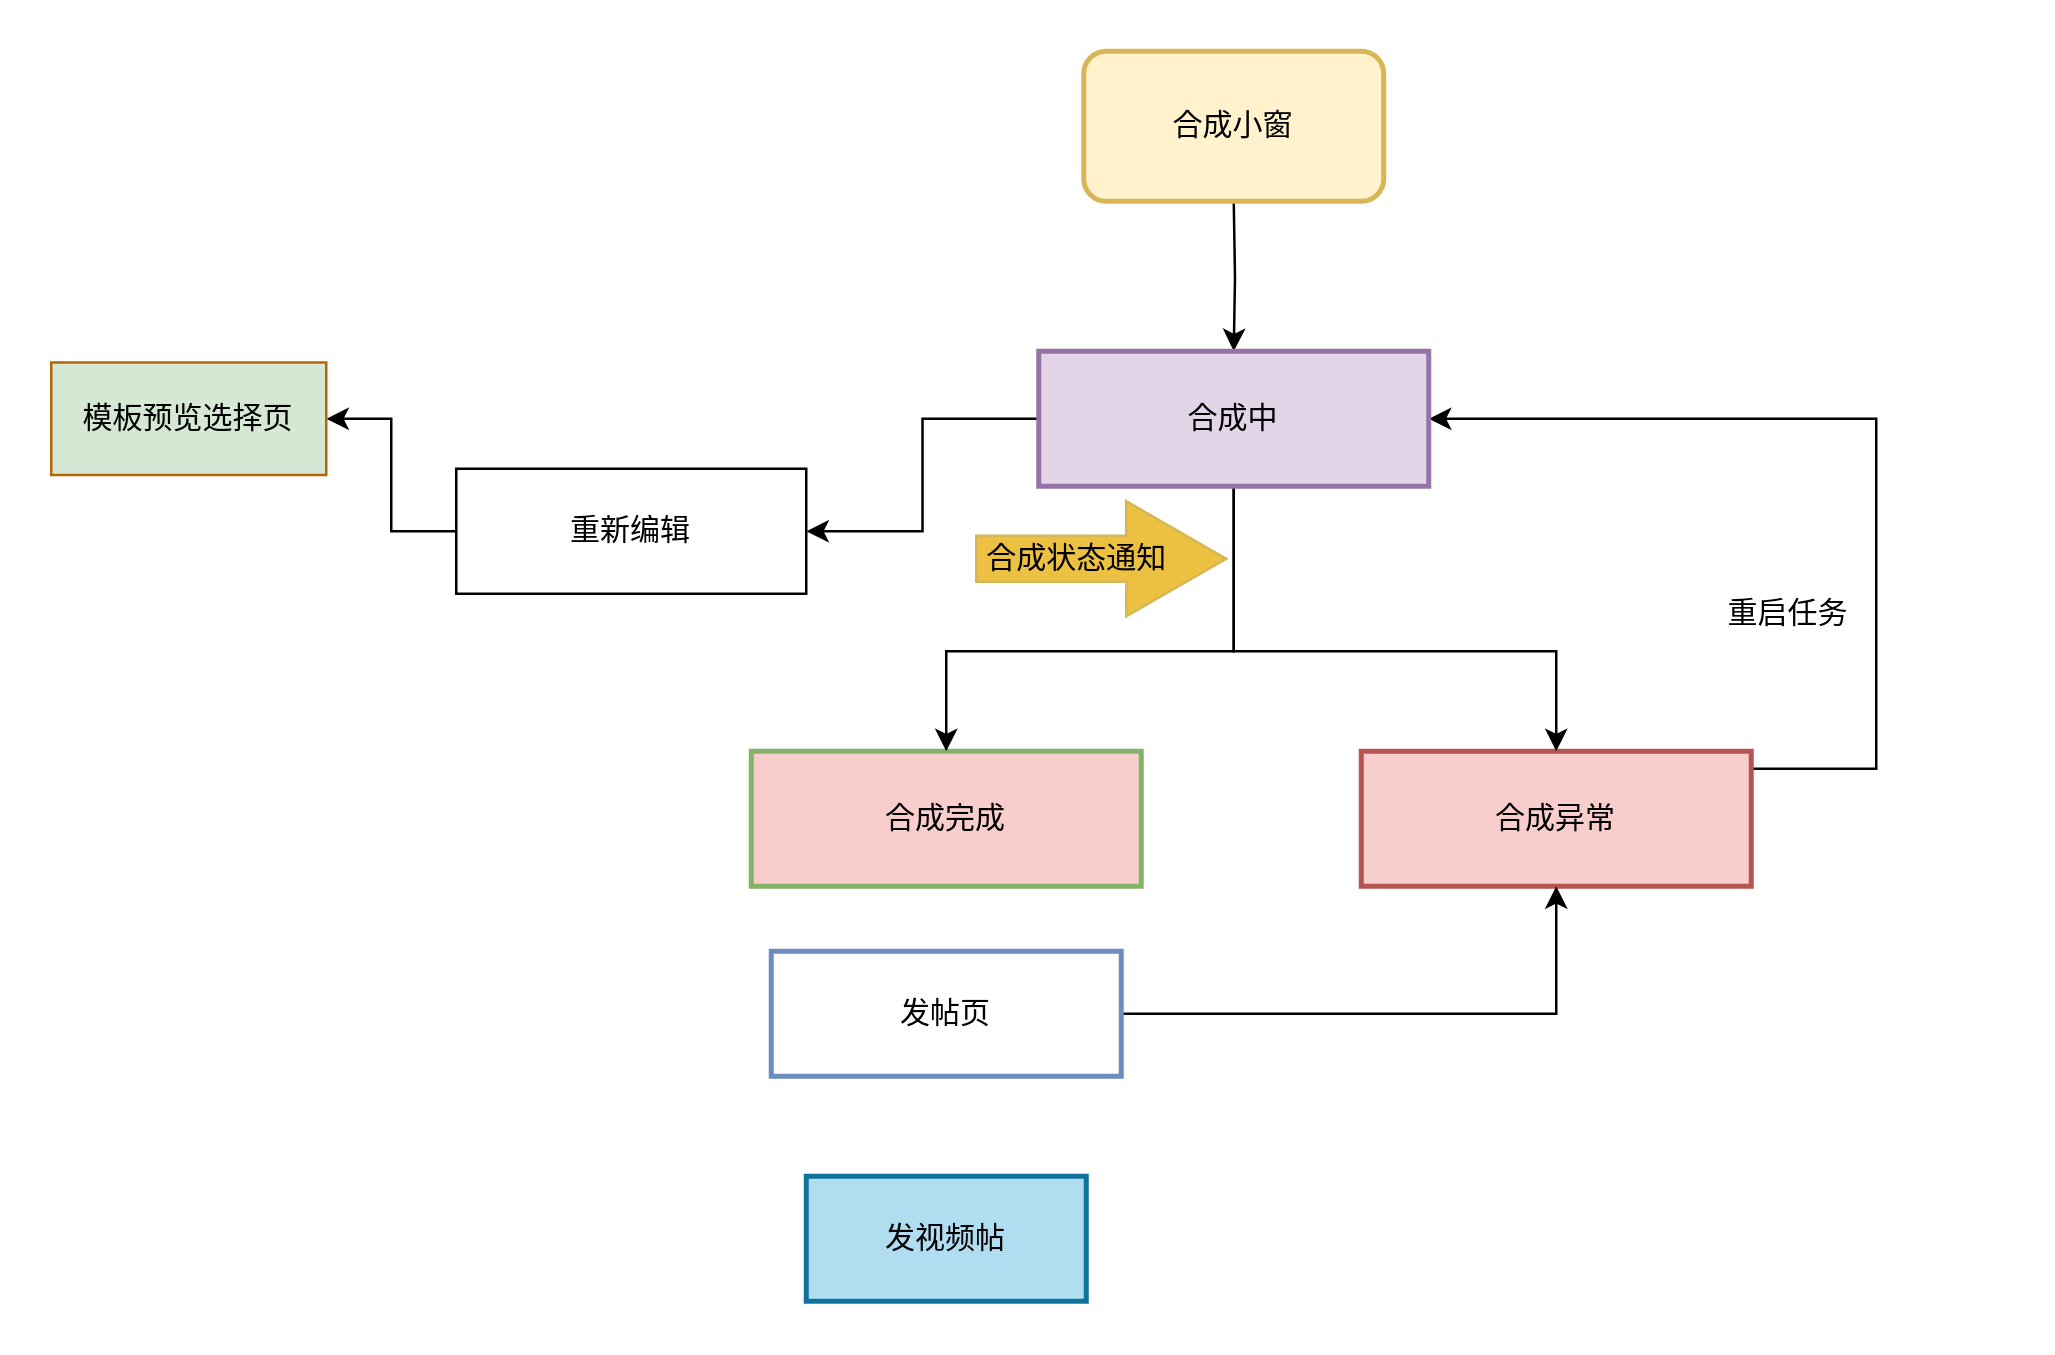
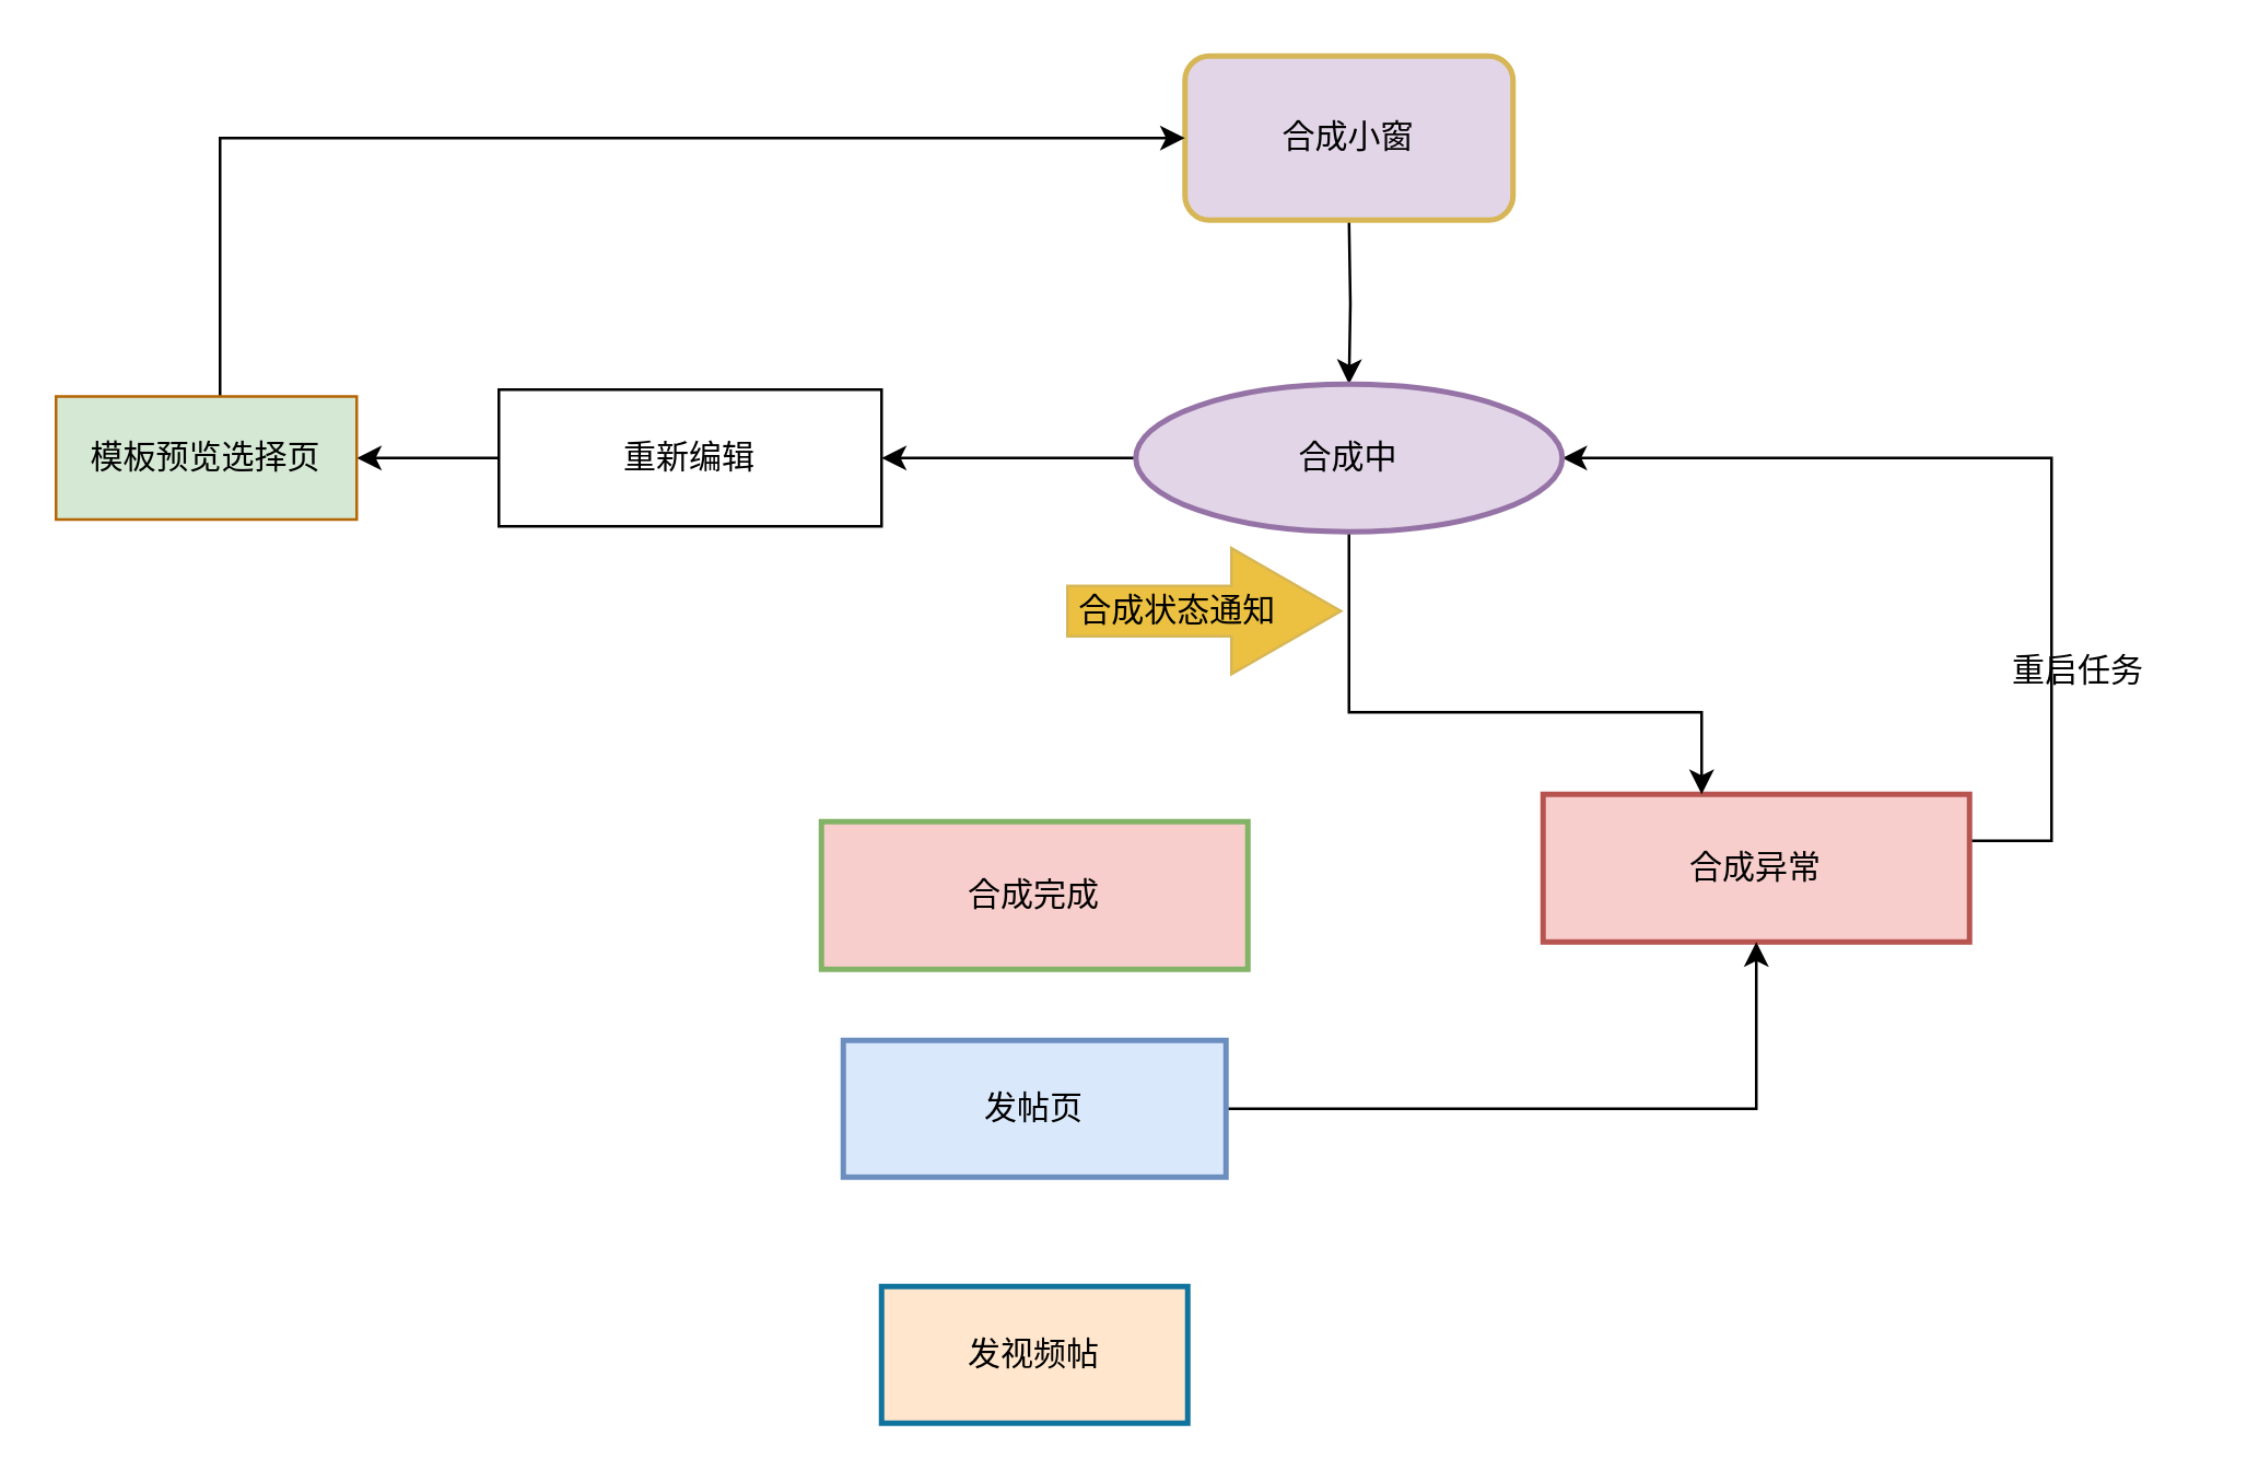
  <mxCell id="0" />
  <mxCell id="1" parent="0" />
  <mxCell id="2" style="edgeStyle=orthogonalEdgeStyle;rounded=0;orthogonalLoop=1;jettySize=auto;html=1;entryX=0.5;entryY=0;entryDx=0;entryDy=0;" parent="1" target="11" edge="1"><mxGeometry relative="1" as="geometry"><mxPoint x="493" y="80" as="sourcePoint" /></mxGeometry></mxCell>
  <mxCell id="3" style="edgeStyle=orthogonalEdgeStyle;rounded=0;orthogonalLoop=1;jettySize=auto;html=1;entryX=1;entryY=0.5;entryDx=0;entryDy=0;" parent="1" source="4" target="11" edge="1"><mxGeometry relative="1" as="geometry"><mxPoint x="860" y="150" as="targetPoint" /><Array as="points"><mxPoint x="750" y="307" /><mxPoint x="750" y="167" /></Array></mxGeometry></mxCell>
- <mxCell id="4" value="合成异常" style="whiteSpace=wrap;strokeWidth=2;fillColor=#f8cecc;strokeColor=#b85450;" parent="1" vertex="1"><mxGeometry x="544" y="300" width="156" height="54" as="geometry" /></mxCell>
+ <mxCell id="4" value="合成异常" style="whiteSpace=wrap;strokeWidth=2;fillColor=#f8cecc;strokeColor=#b85450;" parent="1" vertex="1"><mxGeometry x="564" y="290" width="156" height="54" as="geometry" /></mxCell>
  <mxCell id="5" value="合成完成" style="whiteSpace=wrap;strokeWidth=2;fillColor=#f8cecc;strokeColor=#82b366;" parent="1" vertex="1"><mxGeometry x="300" y="300" width="156" height="54" as="geometry" /></mxCell>
  <mxCell id="6" style="edgeStyle=orthogonalEdgeStyle;rounded=0;orthogonalLoop=1;jettySize=auto;html=1;" parent="1" source="7" target="4" edge="1"><mxGeometry relative="1" as="geometry" /></mxCell>
- <mxCell id="7" value="发帖页" style="whiteSpace=wrap;strokeWidth=2;fillColor=#ffffff;strokeColor=#6c8ebf;" parent="1" vertex="1"><mxGeometry x="308" y="380" width="140" height="50" as="geometry" /></mxCell>
- <mxCell id="8" style="edgeStyle=orthogonalEdgeStyle;rounded=0;orthogonalLoop=1;jettySize=auto;html=1;entryX=0.5;entryY=0;entryDx=0;entryDy=0;" parent="1" source="11" target="5" edge="1"><mxGeometry relative="1" as="geometry"><Array as="points"><mxPoint x="493" y="260" /><mxPoint x="378" y="260" /></Array></mxGeometry></mxCell>
+ <mxCell id="7" value="发帖页" style="whiteSpace=wrap;strokeWidth=2;fillColor=#dae8fc;strokeColor=#6c8ebf;" parent="1" vertex="1"><mxGeometry x="308" y="380" width="140" height="50" as="geometry" /></mxCell>
  <mxCell id="9" style="edgeStyle=orthogonalEdgeStyle;rounded=0;orthogonalLoop=1;jettySize=auto;html=1;" parent="1" source="11" target="4" edge="1"><mxGeometry relative="1" as="geometry"><Array as="points"><mxPoint x="493" y="260" /><mxPoint x="622" y="260" /></Array></mxGeometry></mxCell>
  <mxCell id="10" style="edgeStyle=orthogonalEdgeStyle;rounded=0;orthogonalLoop=1;jettySize=auto;html=1;entryX=1;entryY=0.5;entryDx=0;entryDy=0;" parent="1" source="11" target="14" edge="1"><mxGeometry relative="1" as="geometry" /></mxCell>
- <mxCell id="11" value="合成中" style="whiteSpace=wrap;strokeWidth=2;fillColor=#e1d5e7;strokeColor=#9673a6;" parent="1" vertex="1"><mxGeometry x="415" y="140" width="156" height="54" as="geometry" /></mxCell>
- <mxCell id="12" value="重启任务" style="text;strokeColor=none;fillColor=none;align=left;verticalAlign=middle;spacingLeft=4;spacingRight=4;overflow=hidden;points=[[0,0.5],[1,0.5]];portConstraint=eastwest;rotatable=0;whiteSpace=wrap;html=1;" parent="1" vertex="1"><mxGeometry x="685" y="230" width="70" height="30" as="geometry" /></mxCell>
+ <mxCell id="11" value="合成中" style="ellipse;whiteSpace=wrap;strokeWidth=2;fillColor=#e1d5e7;strokeColor=#9673a6;" parent="1" vertex="1"><mxGeometry x="415" y="140" width="156" height="54" as="geometry" /></mxCell>
+ <mxCell id="12" value="重启任务" style="text;strokeColor=none;fillColor=none;align=left;verticalAlign=middle;spacingLeft=4;spacingRight=4;overflow=hidden;points=[[0,0.5],[1,0.5]];portConstraint=eastwest;rotatable=0;whiteSpace=wrap;html=1;" parent="1" vertex="1"><mxGeometry x="730" y="230" width="70" height="30" as="geometry" /></mxCell>
  <mxCell id="13" style="edgeStyle=orthogonalEdgeStyle;rounded=0;orthogonalLoop=1;jettySize=auto;html=1;entryX=1;entryY=0.5;entryDx=0;entryDy=0;" parent="1" source="14" target="17" edge="1"><mxGeometry relative="1" as="geometry" /></mxCell>
- <mxCell id="14" value="重新编辑" style="rounded=0;whiteSpace=wrap;html=1;" parent="1" vertex="1"><mxGeometry x="182" y="187" width="140" height="50" as="geometry" /></mxCell>
- <mxCell id="15" value="合成小窗" style="rounded=1;whiteSpace=wrap;html=1;strokeWidth=2;fillColor=#fff2cc;strokeColor=#d6b656;" parent="1" vertex="1"><mxGeometry x="433" y="20" width="120" height="60" as="geometry" /></mxCell>
+ <mxCell id="14" value="重新编辑" style="rounded=0;whiteSpace=wrap;html=1;" parent="1" vertex="1"><mxGeometry x="182" y="142" width="140" height="50" as="geometry" /></mxCell>
+ <mxCell id="15" value="合成小窗" style="rounded=1;whiteSpace=wrap;html=1;strokeWidth=2;fillColor=#e1d5e7;strokeColor=#d6b656;" parent="1" vertex="1"><mxGeometry x="433" y="20" width="120" height="60" as="geometry" /></mxCell>
+ <mxCell id="16" style="edgeStyle=orthogonalEdgeStyle;rounded=0;orthogonalLoop=1;jettySize=auto;html=1;entryX=0;entryY=0.5;entryDx=0;entryDy=0;" parent="1" source="17" target="15" edge="1"><mxGeometry relative="1" as="geometry"><Array as="points"><mxPoint x="80" y="50" /></Array></mxGeometry></mxCell>
  <mxCell id="17" value="模板预览选择页" style="rounded=0;whiteSpace=wrap;html=1;fillColor=#d5e8d4;strokeColor=#b46504;" parent="1" vertex="1"><mxGeometry x="20" y="144.5" width="110" height="45" as="geometry" /></mxCell>
- <mxCell id="18" value="发视频帖" style="rounded=0;whiteSpace=wrap;html=1;strokeWidth=2;fillColor=#b1ddf0;strokeColor=#10739e;" parent="1" vertex="1"><mxGeometry x="322" y="470" width="112" height="50" as="geometry" /></mxCell>
+ <mxCell id="18" value="发视频帖" style="rounded=0;whiteSpace=wrap;html=1;strokeWidth=2;fillColor=#ffe6cc;strokeColor=#10739e;" parent="1" vertex="1"><mxGeometry x="322" y="470" width="112" height="50" as="geometry" /></mxCell>
  <mxCell id="19" value="" style="html=1;shadow=0;dashed=0;align=center;verticalAlign=middle;shape=mxgraph.arrows2.arrow;dy=0.6;dx=40;notch=0;fillColor=light-dark(#ecc141, #281d00);strokeColor=#d6b656;" vertex="1" parent="1"><mxGeometry x="390" y="200" width="100" height="46" as="geometry" /></mxCell>
  <mxCell id="20" value="合成状态通知" style="text;html=1;align=center;verticalAlign=middle;resizable=0;points=[];autosize=1;strokeColor=none;fillColor=none;" vertex="1" parent="1"><mxGeometry x="380" y="208" width="100" height="30" as="geometry" /></mxCell>
